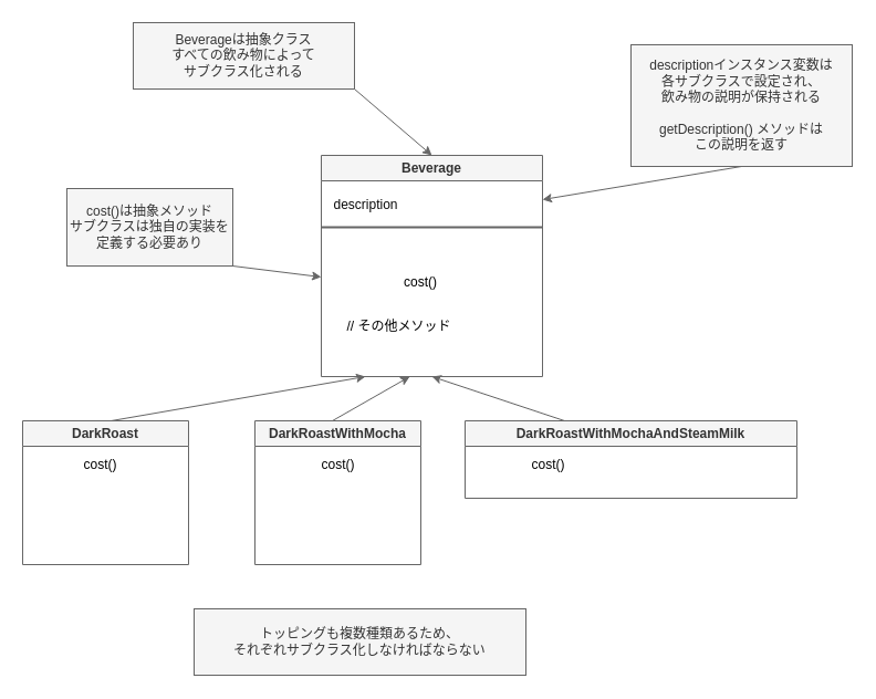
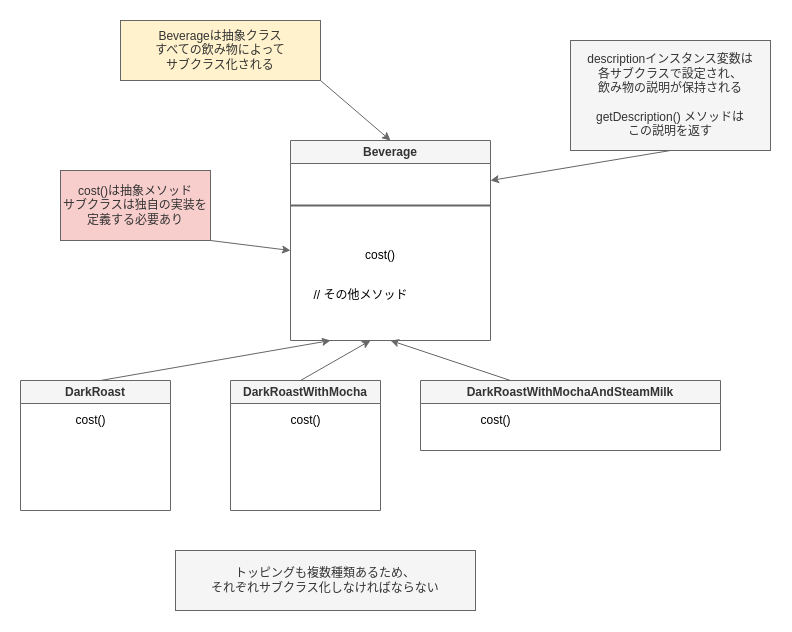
  <mxCell id="0" />
  <mxCell id="1" parent="0" />
  <mxCell id="2" value="Beverage" style="swimlane;whiteSpace=wrap;html=1;fillColor=#f5f5f5;fontColor=#333333;strokeColor=#666666;" vertex="1" parent="1"><mxGeometry x="290" y="140" width="200" height="200" as="geometry"><mxRectangle x="310" y="90" width="90" height="30" as="alternateBounds" /></mxGeometry></mxCell>
- <mxCell id="3" value="description" style="text;html=1;align=center;verticalAlign=middle;resizable=0;points=[];autosize=1;fontColor=#0a0a0a;" vertex="1" parent="2"><mxGeometry y="30" width="80" height="30" as="geometry" /></mxCell>
  <mxCell id="4" value="" style="line;strokeWidth=2;html=1;fillColor=#f5f5f5;fontColor=#333333;strokeColor=#666666;" vertex="1" parent="2"><mxGeometry y="60" width="200" height="10" as="geometry" /></mxCell>
  <mxCell id="5" value="cost()" style="text;html=1;align=center;verticalAlign=middle;whiteSpace=wrap;rounded=0;fontColor=#000000;" vertex="1" parent="2"><mxGeometry x="60" y="100" width="60" height="30" as="geometry" /></mxCell>
  <mxCell id="6" value="// その他メソッド" style="text;html=1;align=center;verticalAlign=middle;resizable=0;points=[];autosize=1;fontColor=#000000;" vertex="1" parent="2"><mxGeometry x="10" y="140" width="120" height="30" as="geometry" /></mxCell>
  <mxCell id="7" value="" style="endArrow=classic;html=1;fillColor=#f5f5f5;strokeColor=#666666;" edge="1" parent="2"><mxGeometry width="50" height="50" relative="1" as="geometry"><mxPoint x="10" y="240" as="sourcePoint" /><mxPoint x="80" y="200" as="targetPoint" /></mxGeometry></mxCell>
- <mxCell id="8" value="Beverageは抽象クラス&lt;br&gt;すべての飲み物によって&lt;br&gt;サブクラス化される" style="rounded=0;whiteSpace=wrap;html=1;fillColor=#f5f5f5;align=center;fontColor=#333333;strokeColor=#666666;" vertex="1" parent="1"><mxGeometry x="120" y="20" width="200" height="60" as="geometry" /></mxCell>
+ <mxCell id="8" value="Beverageは抽象クラス&lt;br&gt;すべての飲み物によって&lt;br&gt;サブクラス化される" style="rounded=0;whiteSpace=wrap;html=1;fillColor=#fff2cc;align=center;fontColor=#333333;strokeColor=#666666;" vertex="1" parent="1"><mxGeometry x="120" y="20" width="200" height="60" as="geometry" /></mxCell>
  <mxCell id="9" value="" style="endArrow=classic;html=1;entryX=0.5;entryY=0;entryDx=0;entryDy=0;fillColor=#f5f5f5;strokeColor=#666666;" edge="1" parent="1" target="2"><mxGeometry width="50" height="50" relative="1" as="geometry"><mxPoint x="320" y="80" as="sourcePoint" /><mxPoint x="370" y="30" as="targetPoint" /></mxGeometry></mxCell>
  <mxCell id="10" value="descriptionインスタンス変数は&lt;br&gt;各サブクラスで設定され、&lt;br&gt;飲み物の説明が保持される&lt;br&gt;&lt;br&gt;getDescription() メソッドは&lt;br&gt;この説明を返す" style="rounded=0;whiteSpace=wrap;html=1;fillColor=#f5f5f5;align=center;labelBackgroundColor=none;strokeColor=#666666;fontColor=#333333;" vertex="1" parent="1"><mxGeometry x="570" y="40" width="200" height="110" as="geometry" /></mxCell>
  <mxCell id="11" value="" style="endArrow=classic;html=1;exitX=0.5;exitY=1;exitDx=0;exitDy=0;fillColor=#f5f5f5;strokeColor=#666666;" edge="1" parent="1" source="10"><mxGeometry width="50" height="50" relative="1" as="geometry"><mxPoint x="680" y="270" as="sourcePoint" /><mxPoint x="490" y="180" as="targetPoint" /></mxGeometry></mxCell>
  <mxCell id="12" value="" style="endArrow=classic;html=1;fillColor=#f5f5f5;strokeColor=#666666;" edge="1" parent="1"><mxGeometry width="50" height="50" relative="1" as="geometry"><mxPoint x="210" y="240" as="sourcePoint" /><mxPoint x="290" y="250" as="targetPoint" /></mxGeometry></mxCell>
- <mxCell id="13" value="cost()は抽象メソッド&lt;br&gt;サブクラスは独自の実装を定義する必要あり" style="rounded=0;whiteSpace=wrap;html=1;fillColor=#f5f5f5;fontColor=#333333;strokeColor=#666666;" vertex="1" parent="1"><mxGeometry x="60" y="170" width="150" height="70" as="geometry" /></mxCell>
+ <mxCell id="13" value="cost()は抽象メソッド&lt;br&gt;サブクラスは独自の実装を定義する必要あり" style="rounded=0;whiteSpace=wrap;html=1;fillColor=#f8cecc;fontColor=#333333;strokeColor=#666666;" vertex="1" parent="1"><mxGeometry x="60" y="170" width="150" height="70" as="geometry" /></mxCell>
  <mxCell id="14" value="DarkRoast" style="swimlane;whiteSpace=wrap;html=1;fillColor=#f5f5f5;fontColor=#333333;strokeColor=#666666;" vertex="1" parent="1"><mxGeometry x="20" y="380" width="150" height="130" as="geometry" /></mxCell>
  <mxCell id="15" value="cost()" style="text;html=1;align=center;verticalAlign=middle;resizable=0;points=[];autosize=1;fontColor=#000000;" vertex="1" parent="1"><mxGeometry x="65" y="405" width="50" height="30" as="geometry" /></mxCell>
  <mxCell id="16" value="DarkRoastWithMocha" style="swimlane;whiteSpace=wrap;html=1;fillColor=#f5f5f5;fontColor=#333333;strokeColor=#666666;" vertex="1" parent="1"><mxGeometry x="230" y="380" width="150" height="130" as="geometry" /></mxCell>
  <mxCell id="17" value="cost()" style="text;html=1;align=center;verticalAlign=middle;resizable=0;points=[];autosize=1;fontColor=#000000;" vertex="1" parent="16"><mxGeometry x="50" y="25" width="50" height="30" as="geometry" /></mxCell>
  <mxCell id="18" value="DarkRoastWithMochaAndSteamMilk" style="swimlane;whiteSpace=wrap;html=1;fillColor=#f5f5f5;fontColor=#333333;strokeColor=#666666;" vertex="1" parent="1"><mxGeometry x="420" y="380" width="300" height="70" as="geometry" /></mxCell>
  <mxCell id="19" value="cost()" style="text;html=1;align=center;verticalAlign=middle;resizable=0;points=[];autosize=1;fontColor=#000000;" vertex="1" parent="18"><mxGeometry x="50" y="25" width="50" height="30" as="geometry" /></mxCell>
  <mxCell id="20" value="" style="endArrow=classic;html=1;entryX=0.5;entryY=1;entryDx=0;entryDy=0;fillColor=#f5f5f5;strokeColor=#666666;" edge="1" parent="1" target="2"><mxGeometry width="50" height="50" relative="1" as="geometry"><mxPoint x="510" y="380" as="sourcePoint" /><mxPoint x="560" y="330" as="targetPoint" /></mxGeometry></mxCell>
  <mxCell id="21" value="" style="endArrow=classic;html=1;fillColor=#f5f5f5;strokeColor=#666666;" edge="1" parent="1"><mxGeometry width="50" height="50" relative="1" as="geometry"><mxPoint x="100" y="380" as="sourcePoint" /><mxPoint x="330" y="340" as="targetPoint" /></mxGeometry></mxCell>
  <mxCell id="22" value="トッピングも複数種類あるため、&lt;br&gt;それぞれサブクラス化しなければならない" style="rounded=0;whiteSpace=wrap;html=1;fillColor=#f5f5f5;fontColor=#333333;strokeColor=#666666;" vertex="1" parent="1"><mxGeometry x="175" y="550" width="300" height="60" as="geometry" /></mxCell>
